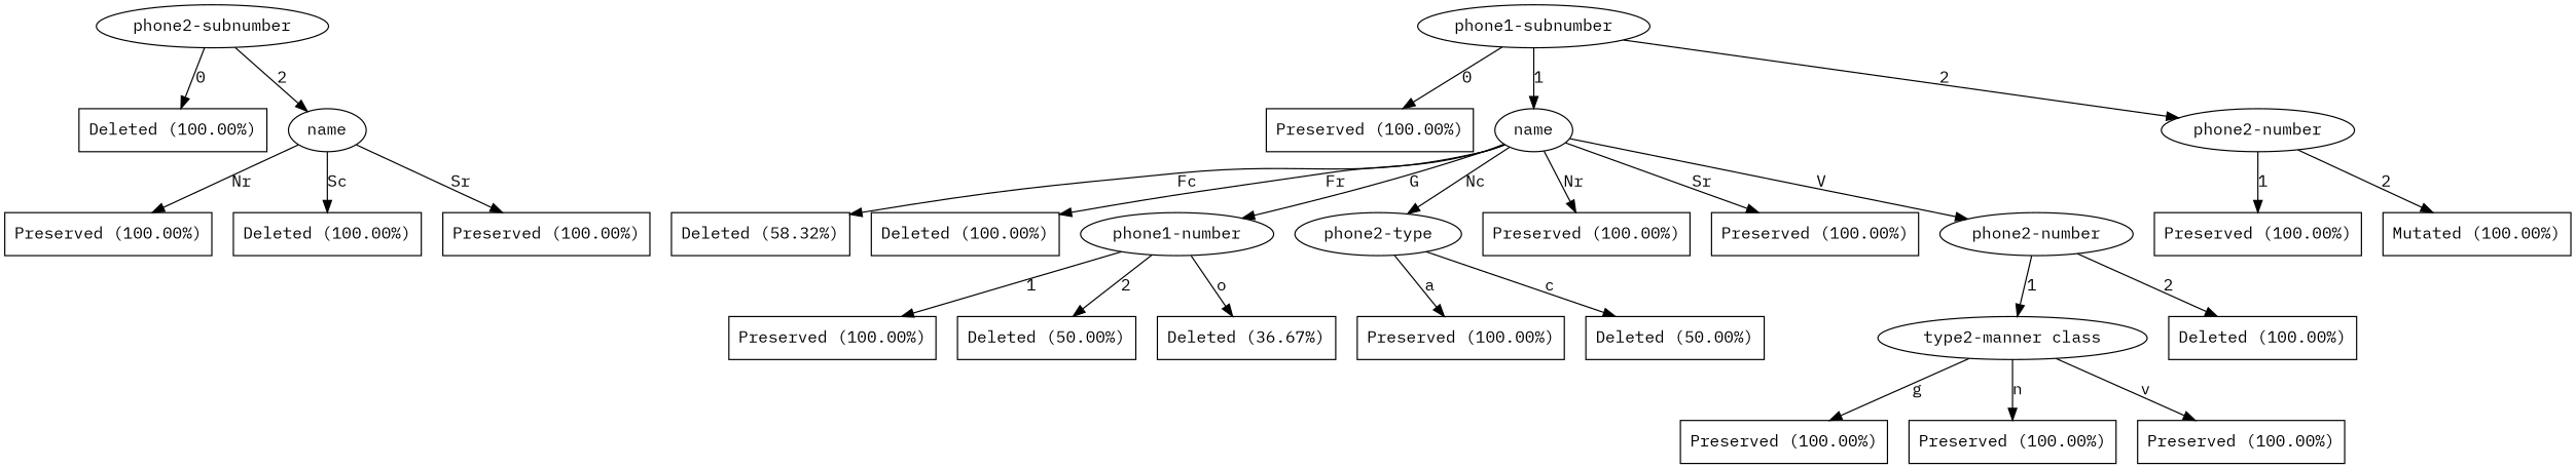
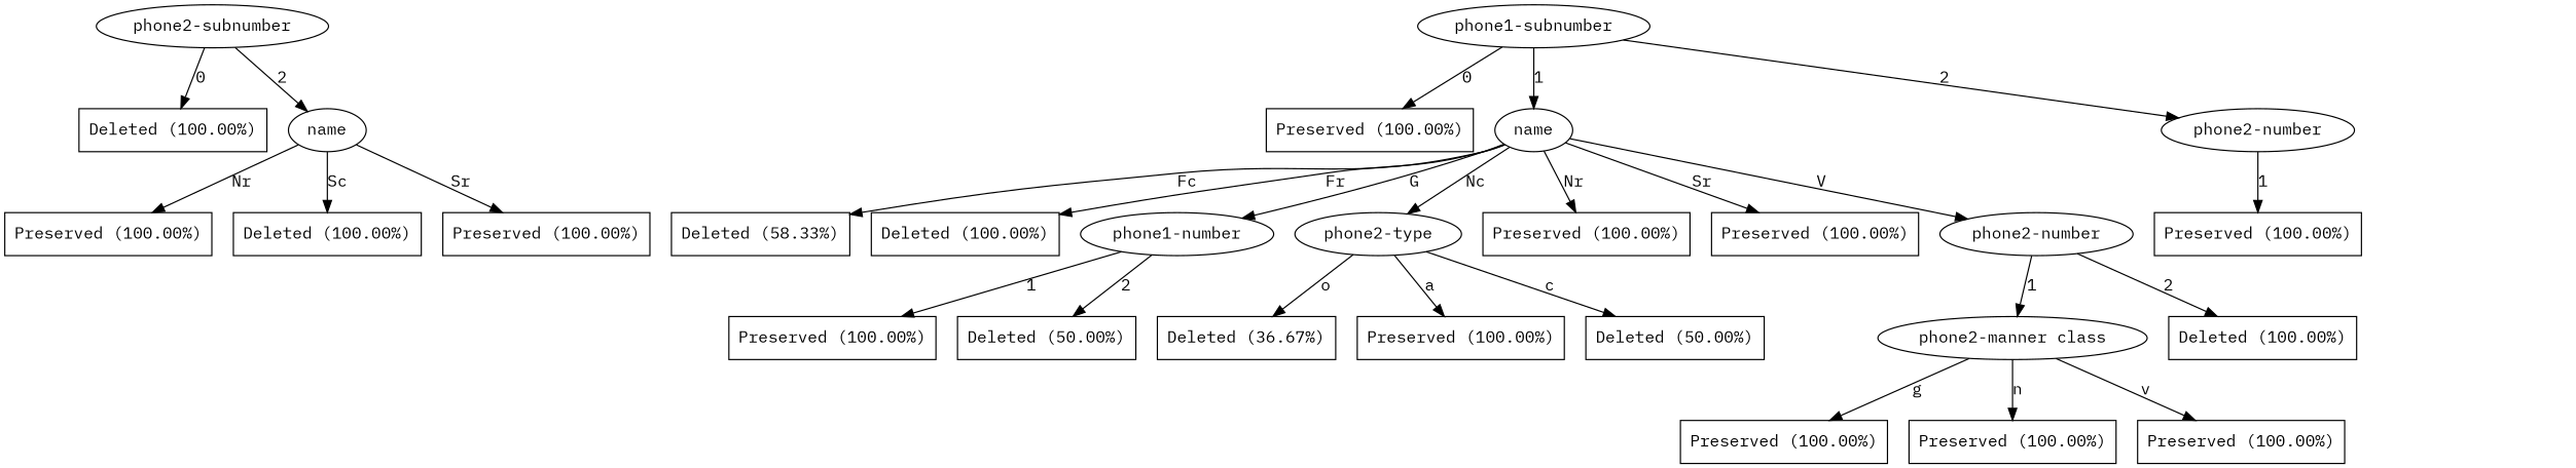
  digraph {
    fontname="IBM Plex Mono"
    node [fontname="IBM Plex Mono" shape=box]
    edge [fontname="IBM Plex Mono"]
    n1 [label="phone2-subnumber" shape=ellipse]
    n2 [label="Deleted (100.00%)"]
    n3 [label=name shape=ellipse]
    n4 [label="phone1-subnumber" shape=ellipse]
    n5 [label="Preserved (100.00%)"]
    n6 [label=name shape=ellipse]
    n7 [label="phone2-number" shape=ellipse]
    n8 [label="Preserved (100.00%)"]
    n9 [label="Deleted (100.00%)"]
    n10 [label="Preserved (100.00%)"]
-   n11 [label="Deleted (58.32%)"]
+   n11 [label="Deleted (58.33%)"]
    n12 [label="Deleted (100.00%)"]
    n13 [label="phone1-number" shape=ellipse]
    n14 [label="phone2-type" shape=ellipse]
    n15 [label="Preserved (100.00%)"]
    n16 [label="Preserved (100.00%)"]
    n17 [label="phone2-number" shape=ellipse]
    n18 [label="Preserved (100.00%)"]
-   n19 [label="Mutated (100.00%)"]
    n20 [label="Preserved (100.00%)"]
    n21 [label="Deleted (50.00%)"]
    n22 [label="Preserved (100.00%)"]
    n23 [label="Deleted (50.00%)"]
    n24 [label="Deleted (36.67%)"]
-   n25 [label="type2-manner class" shape=ellipse]
+   n25 [label="phone2-manner class" shape=ellipse]
    n26 [label="Deleted (100.00%)"]
    n27 [label="Preserved (100.00%)"]
    n28 [label="Preserved (100.00%)"]
    n29 [label="Preserved (100.00%)"]
    n1 -> n2 [label=0]
    n1 -> n3 [label=2]
    n3 -> n8 [label=Nr]
    n3 -> n9 [label=Sc]
    n3 -> n10 [label=Sr]
    n4 -> n5 [label=0]
    n4 -> n6 [label=1]
    n4 -> n7 [label=2]
    n6 -> n11 [label=Fc]
    n6 -> n12 [label=Fr]
    n6 -> n13 [label=G]
    n6 -> n14 [label=Nc]
    n6 -> n15 [label=Nr]
    n6 -> n16 [label=Sr]
    n6 -> n17 [label=V]
    n7 -> n18 [label=1]
-   n7 -> n19 [label=2]
    n13 -> n20 [label=1]
    n13 -> n21 [label=2]
    n14 -> n22 [label=a]
    n14 -> n23 [label=c]
-   n13 -> n24 [label=o]
+   n14 -> n24 [label=o]
    n17 -> n25 [label=1]
    n17 -> n26 [label=2]
    n25 -> n27 [label=g]
    n25 -> n28 [label=n]
    n25 -> n29 [label=v]
  }
